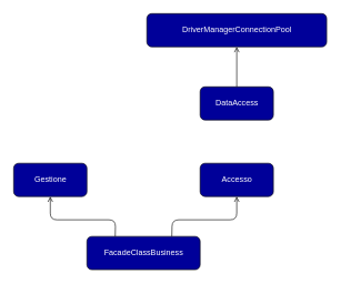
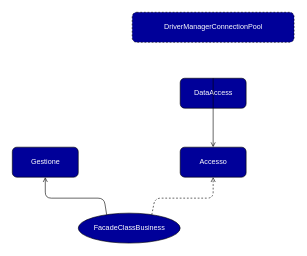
  <mxCell id="0" />
  <mxCell id="1" parent="0" />
  <mxCell id="2" value="DataAccess" style="html=1;rounded=1;fillColor=#000099;fontColor=#FFFFFF;" vertex="1" parent="1"><mxGeometry x="300" y="130" width="110" height="50" as="geometry" /></mxCell>
- <mxCell id="3" value="DriverManagerConnectionPool" style="html=1;rounded=1;fillColor=#000099;fontColor=#FFFFFF;" vertex="1" parent="1"><mxGeometry x="220" y="20" width="270" height="50" as="geometry" /></mxCell>
+ <mxCell id="3" value="DriverManagerConnectionPool" style="html=1;rounded=1;fillColor=#000099;fontColor=#FFFFFF;dashed=1;" vertex="1" parent="1"><mxGeometry x="220" y="20" width="270" height="50" as="geometry" /></mxCell>
  <mxCell id="4" value="&lt;div&gt;Accesso&lt;/div&gt;" style="html=1;rounded=1;fillColor=#000099;fontColor=#FFFFFF;" vertex="1" parent="1"><mxGeometry x="300" y="245" width="110" height="50" as="geometry" /></mxCell>
- <mxCell id="5" value="FacadeClassBusiness" style="html=1;rounded=1;fillColor=#000099;fontColor=#FFFFFF;" vertex="1" parent="1"><mxGeometry x="130" y="355" width="170" height="50" as="geometry" /></mxCell>
+ <mxCell id="5" value="FacadeClassBusiness" style="ellipse;html=1;fillColor=#000099;fontColor=#FFFFFF;" vertex="1" parent="1"><mxGeometry x="130" y="355" width="170" height="50" as="geometry" /></mxCell>
  <mxCell id="6" value="Gestione" style="html=1;rounded=1;fillColor=#000099;fontColor=#FFFFFF;" vertex="1" parent="1"><mxGeometry x="20" y="245" width="110" height="50" as="geometry" /></mxCell>
  <mxCell id="7" value="" style="endArrow=open;html=1;fontColor=#FFFFFF;endFill=0;exitX=0.25;exitY=0;exitDx=0;exitDy=0;entryX=0.5;entryY=1;entryDx=0;entryDy=0;" edge="1" parent="1" source="5" target="6"><mxGeometry width="50" height="50" relative="1" as="geometry"><mxPoint x="10" y="410" as="sourcePoint" /><mxPoint x="60" y="360" as="targetPoint" /><Array as="points"><mxPoint x="173" y="330" /><mxPoint x="75" y="330" /></Array></mxGeometry></mxCell>
- <mxCell id="8" value="" style="endArrow=open;html=1;fontColor=#FFFFFF;endFill=0;exitX=0.75;exitY=0;exitDx=0;exitDy=0;entryX=0.5;entryY=1;entryDx=0;entryDy=0;" edge="1" parent="1" source="5" target="4"><mxGeometry width="50" height="50" relative="1" as="geometry"><mxPoint x="240" y="350" as="sourcePoint" /><mxPoint x="290" y="300" as="targetPoint" /><Array as="points"><mxPoint x="258" y="330" /><mxPoint x="355" y="330" /></Array></mxGeometry></mxCell>
- <mxCell id="9" value="" style="endArrow=open;html=1;fontColor=#FFFFFF;endFill=0;entryX=0.5;entryY=1;entryDx=0;entryDy=0;exitX=0.5;exitY=0;exitDx=0;exitDy=0;" edge="1" parent="1" source="2" target="3"><mxGeometry width="50" height="50" relative="1" as="geometry"><mxPoint x="190" y="180" as="sourcePoint" /><mxPoint x="240" y="130" as="targetPoint" /></mxGeometry></mxCell>
+ <mxCell id="8" value="" style="endArrow=open;html=1;fontColor=#FFFFFF;endFill=0;exitX=0.75;exitY=0;exitDx=0;exitDy=0;entryX=0.5;entryY=1;entryDx=0;entryDy=0;dashed=1;" edge="1" parent="1" source="5" target="4"><mxGeometry width="50" height="50" relative="1" as="geometry"><mxPoint x="240" y="350" as="sourcePoint" /><mxPoint x="290" y="300" as="targetPoint" /><Array as="points"><mxPoint x="258" y="330" /><mxPoint x="355" y="330" /></Array></mxGeometry></mxCell>
+ <mxCell id="9" value="" style="endArrow=open;html=1;fontColor=#FFFFFF;endFill=0;exitX=0.5;exitY=0;exitDx=0;exitDy=0;" edge="1" parent="1" source="2" target="4"><mxGeometry width="50" height="50" relative="1" as="geometry"><mxPoint x="190" y="180" as="sourcePoint" /><mxPoint x="240" y="130" as="targetPoint" /></mxGeometry></mxCell>
